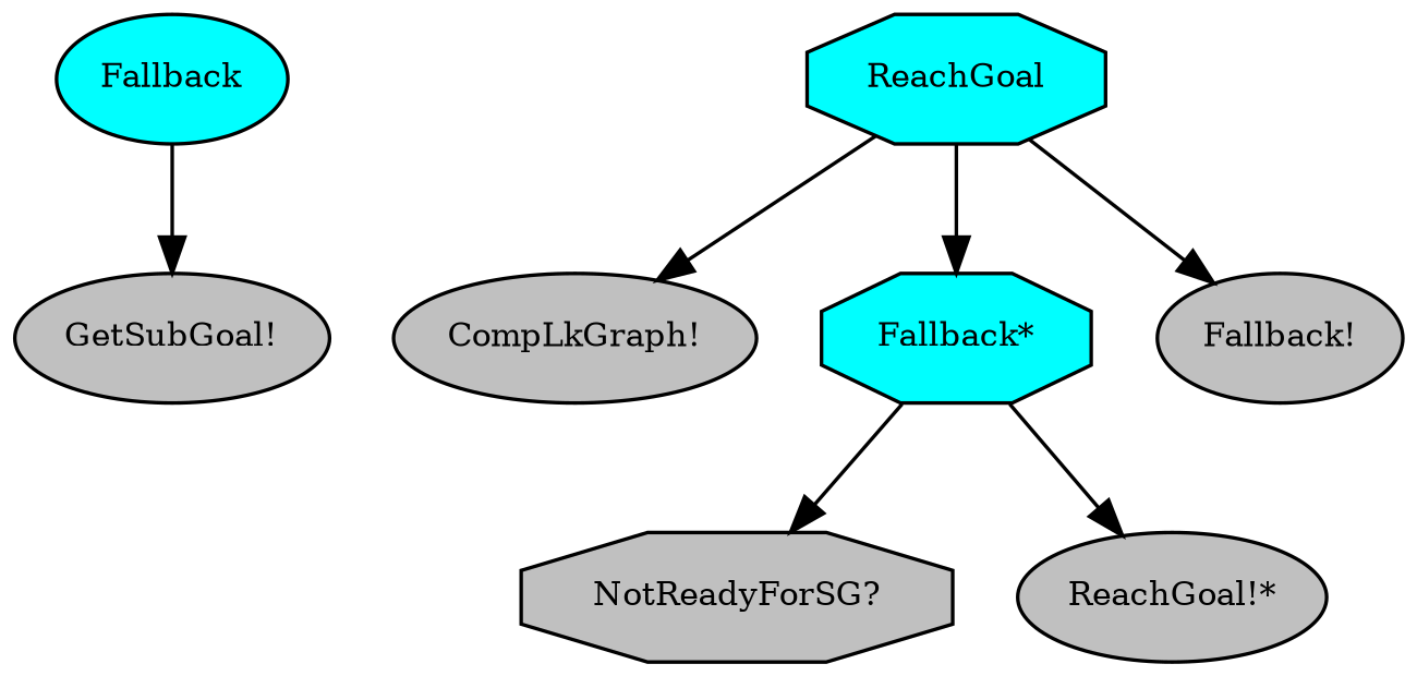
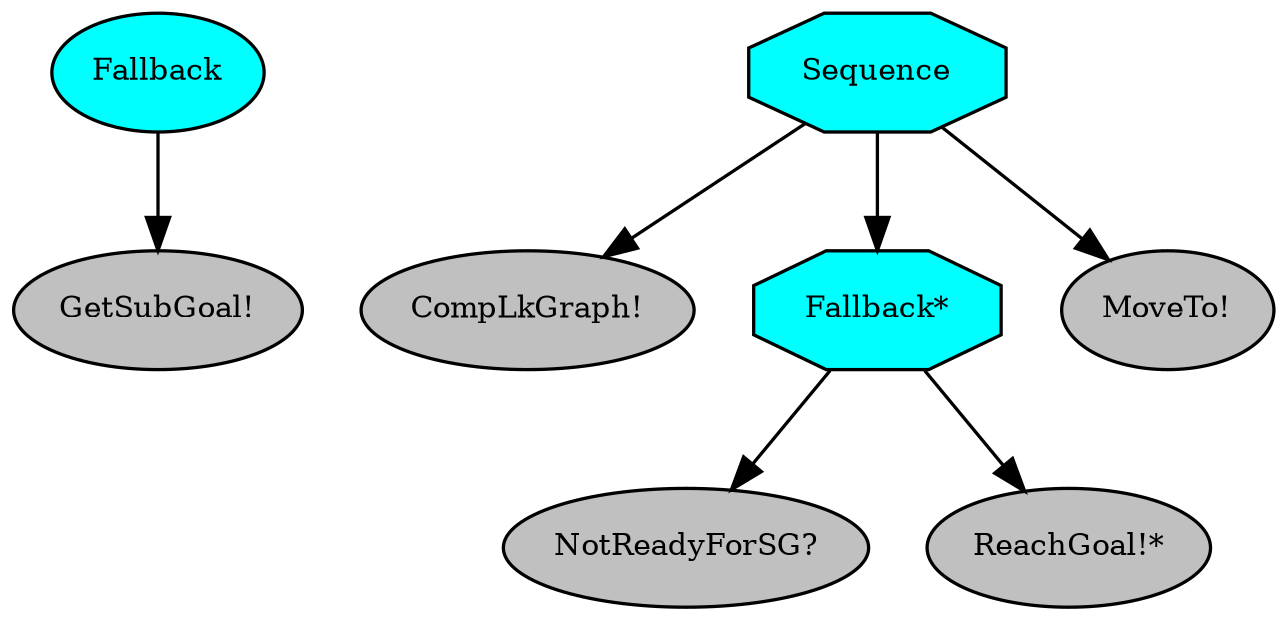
  digraph {
    fontname="times-roman"
    ordering=out
    node [fillcolor=gray fontcolor=black fontname="times-roman" fontsize=9 shape=ellipse style=filled]
    edge [fontname="times-roman"]
    n1 [fillcolor=cyan label=Fallback]
    n2 [label="GetSubGoal!"]
-   n3 [fillcolor=cyan label=ReachGoal shape=octagon]
+   n3 [fillcolor=cyan label=Sequence shape=octagon]
    n4 [label="CompLkGraph!"]
    n5 [fillcolor=cyan label="Fallback*" shape=octagon]
-   n6 [label="Fallback!"]
-   n7 [label="NotReadyForSG?" shape=octagon]
+   n6 [label="MoveTo!"]
+   n7 [label="NotReadyForSG?"]
    n8 [label="ReachGoal!*"]
    n1 -> n2
    n3 -> n4
    n3 -> n5
    n3 -> n6
    n5 -> n7
    n5 -> n8
  }
